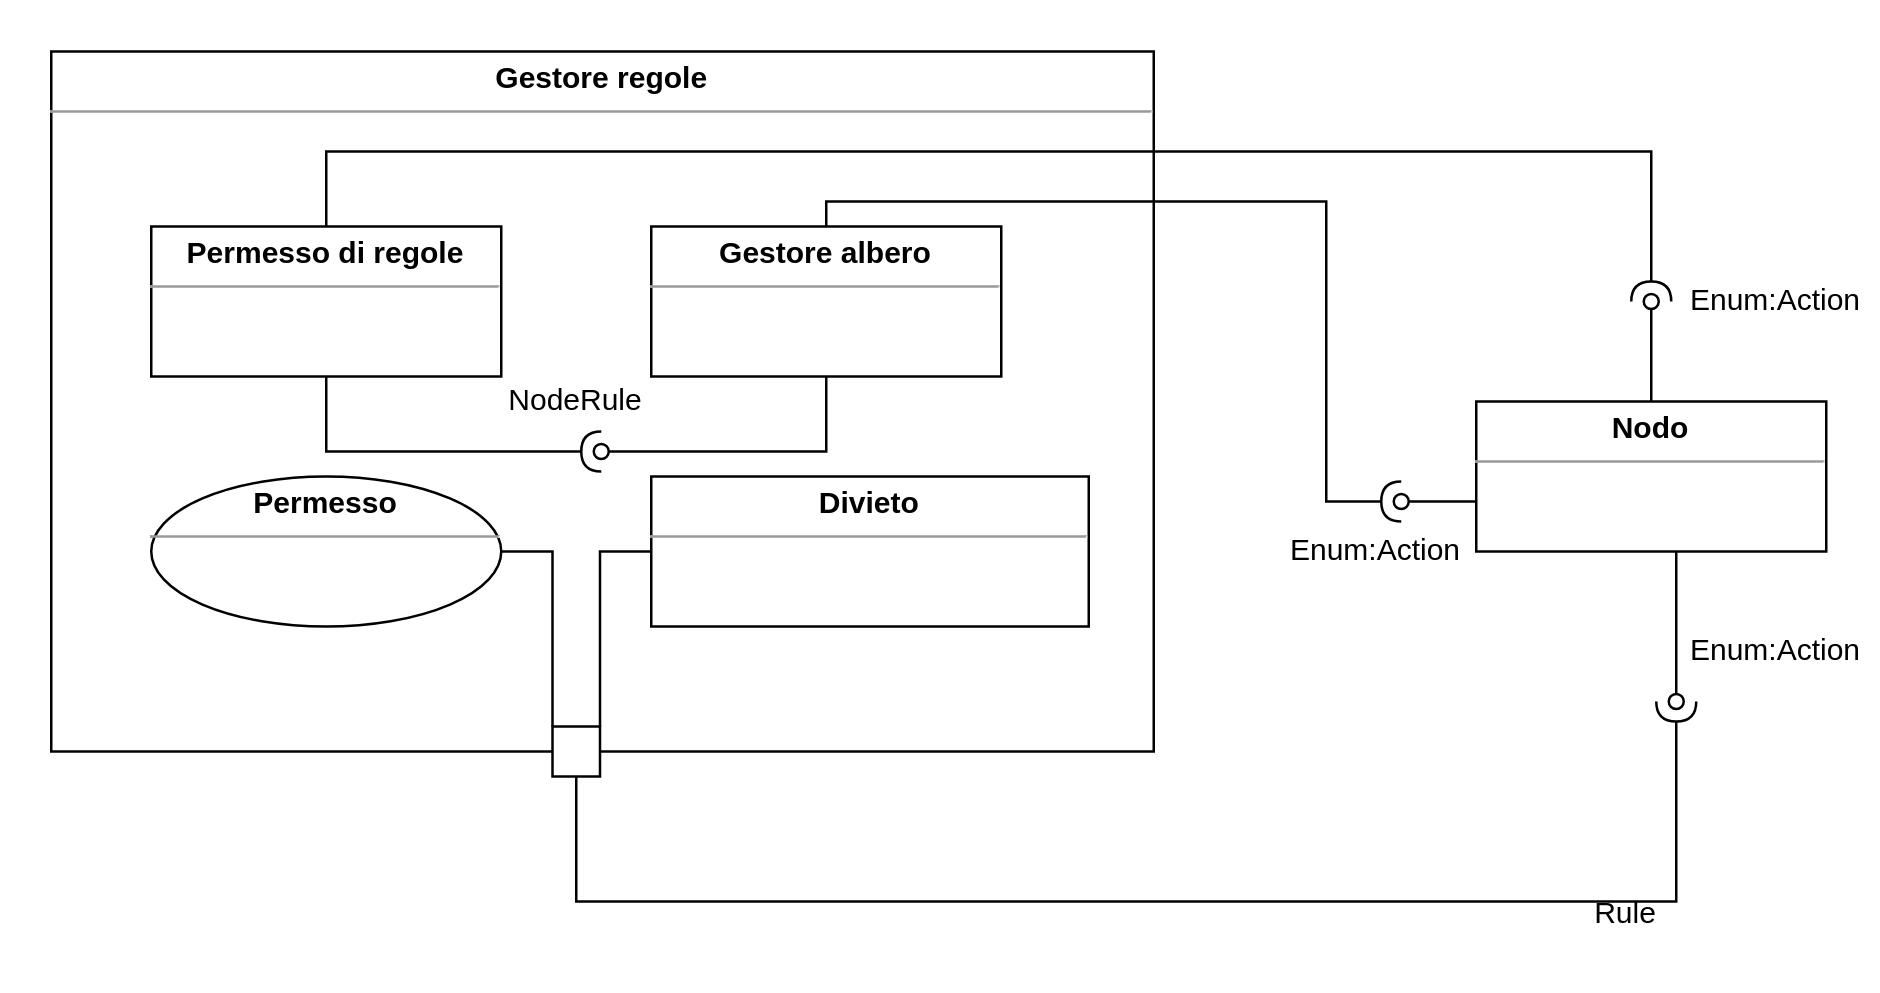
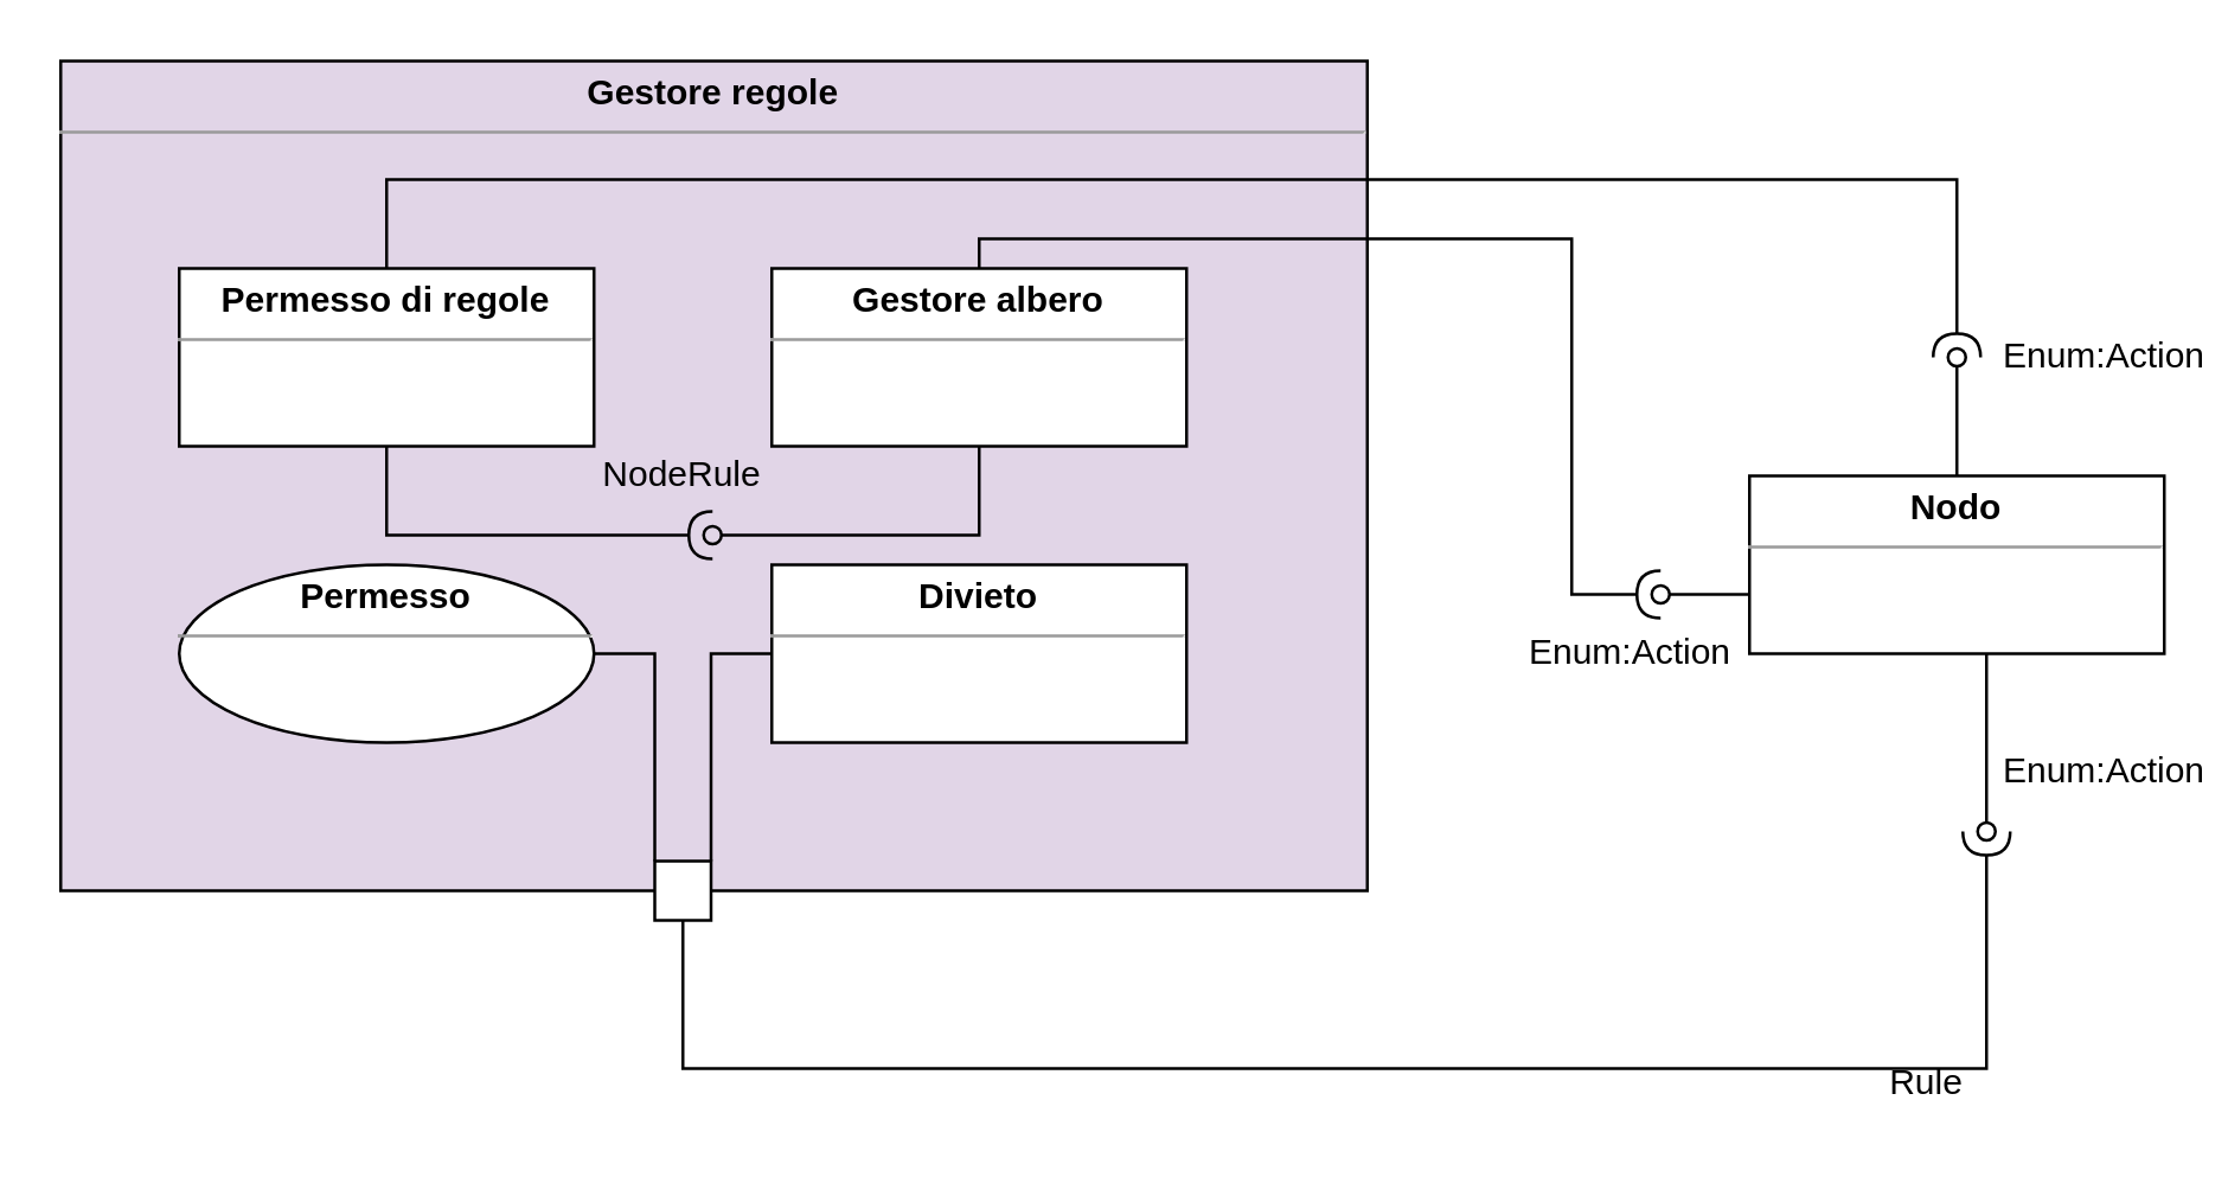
  <mxCell id="0" />
  <mxCell id="1" parent="0" />
- <mxCell id="2" value="&lt;p style=&quot;margin: 0px ; margin-top: 4px ; text-align: center&quot;&gt;&lt;b&gt;Gestore regole&lt;/b&gt;&lt;/p&gt;&lt;hr size=&quot;1&quot;&gt;&lt;div style=&quot;height: 2px&quot;&gt;&lt;/div&gt;" style="verticalAlign=top;align=left;overflow=fill;fontSize=12;fontFamily=Helvetica;html=1;" vertex="1" parent="1"><mxGeometry x="20" y="20" width="441" height="280" as="geometry" /></mxCell>
+ <mxCell id="2" value="&lt;p style=&quot;margin: 0px ; margin-top: 4px ; text-align: center&quot;&gt;&lt;b&gt;Gestore regole&lt;/b&gt;&lt;/p&gt;&lt;hr size=&quot;1&quot;&gt;&lt;div style=&quot;height: 2px&quot;&gt;&lt;/div&gt;" style="verticalAlign=top;align=left;overflow=fill;fontSize=12;fontFamily=Helvetica;html=1;fillColor=#e1d5e7;" vertex="1" parent="1"><mxGeometry x="20" y="20" width="441" height="280" as="geometry" /></mxCell>
  <mxCell id="3" value="&lt;p style=&quot;margin: 0px ; margin-top: 4px ; text-align: center&quot;&gt;&lt;b&gt;Permesso di regole&lt;/b&gt;&lt;/p&gt;&lt;hr size=&quot;1&quot;&gt;&lt;div style=&quot;height: 2px&quot;&gt;&lt;/div&gt;" style="verticalAlign=top;align=left;overflow=fill;fontSize=12;fontFamily=Helvetica;html=1;" vertex="1" parent="1"><mxGeometry x="60" y="90" width="140" height="60" as="geometry" /></mxCell>
  <mxCell id="4" value="&lt;p style=&quot;margin: 0px ; margin-top: 4px ; text-align: center&quot;&gt;&lt;b&gt;Gestore albero&lt;/b&gt;&lt;/p&gt;&lt;hr size=&quot;1&quot;&gt;&lt;div style=&quot;height: 2px&quot;&gt;&lt;/div&gt;" style="verticalAlign=top;align=left;overflow=fill;fontSize=12;fontFamily=Helvetica;html=1;" vertex="1" parent="1"><mxGeometry x="260" y="90" width="140" height="60" as="geometry" /></mxCell>
  <mxCell id="5" style="edgeStyle=orthogonalEdgeStyle;rounded=0;orthogonalLoop=1;jettySize=auto;html=1;entryX=0;entryY=0;entryDx=0;entryDy=0;startArrow=none;startFill=0;endArrow=none;endFill=0;" edge="1" parent="1" source="6" target="19"><mxGeometry relative="1" as="geometry" /></mxCell>
  <mxCell id="6" value="&lt;p style=&quot;margin: 0px ; margin-top: 4px ; text-align: center&quot;&gt;&lt;b&gt;Permesso&lt;/b&gt;&lt;/p&gt;&lt;hr size=&quot;1&quot;&gt;&lt;div style=&quot;height: 2px&quot;&gt;&lt;/div&gt;" style="ellipse;verticalAlign=top;align=left;overflow=fill;fontSize=12;fontFamily=Helvetica;html=1;" vertex="1" parent="1"><mxGeometry x="60" y="190" width="140" height="60" as="geometry" /></mxCell>
  <mxCell id="7" style="edgeStyle=orthogonalEdgeStyle;rounded=0;orthogonalLoop=1;jettySize=auto;html=1;entryX=1;entryY=0;entryDx=0;entryDy=0;startArrow=none;startFill=0;endArrow=none;endFill=0;" edge="1" parent="1" source="8" target="19"><mxGeometry relative="1" as="geometry" /></mxCell>
- <mxCell id="8" value="&lt;p style=&quot;margin: 0px ; margin-top: 4px ; text-align: center&quot;&gt;&lt;b&gt;Divieto&lt;/b&gt;&lt;/p&gt;&lt;hr size=&quot;1&quot;&gt;&lt;div style=&quot;height: 2px&quot;&gt;&lt;/div&gt;" style="verticalAlign=top;align=left;overflow=fill;fontSize=12;fontFamily=Helvetica;html=1;" vertex="1" parent="1"><mxGeometry x="260" y="190" width="175" height="60" as="geometry" /></mxCell>
+ <mxCell id="8" value="&lt;p style=&quot;margin: 0px ; margin-top: 4px ; text-align: center&quot;&gt;&lt;b&gt;Divieto&lt;/b&gt;&lt;/p&gt;&lt;hr size=&quot;1&quot;&gt;&lt;div style=&quot;height: 2px&quot;&gt;&lt;/div&gt;" style="verticalAlign=top;align=left;overflow=fill;fontSize=12;fontFamily=Helvetica;html=1;" vertex="1" parent="1"><mxGeometry x="260" y="190" width="140" height="60" as="geometry" /></mxCell>
  <mxCell id="9" value="&lt;p style=&quot;margin: 0px ; margin-top: 4px ; text-align: center&quot;&gt;&lt;b&gt;Nodo&lt;/b&gt;&lt;/p&gt;&lt;hr size=&quot;1&quot;&gt;&lt;div style=&quot;height: 2px&quot;&gt;&lt;/div&gt;" style="verticalAlign=top;align=left;overflow=fill;fontSize=12;fontFamily=Helvetica;html=1;" vertex="1" parent="1"><mxGeometry x="590" y="160" width="140" height="60" as="geometry" /></mxCell>
  <mxCell id="10" value="" style="endArrow=halfCircle;html=1;exitX=0.5;exitY=0;exitDx=0;exitDy=0;rounded=0;endFill=0;" edge="1" parent="1" source="3"><mxGeometry width="50" height="50" relative="1" as="geometry"><mxPoint x="170" y="470" as="sourcePoint" /><mxPoint x="660" y="120" as="targetPoint" /><Array as="points"><mxPoint x="130" y="60" /><mxPoint x="660" y="60" /></Array></mxGeometry></mxCell>
  <mxCell id="11" value="" style="endArrow=oval;html=1;exitX=0.5;exitY=0;exitDx=0;exitDy=0;endFill=0;" edge="1" parent="1" source="9"><mxGeometry width="50" height="50" relative="1" as="geometry"><mxPoint x="650" y="300" as="sourcePoint" /><mxPoint x="660" y="120" as="targetPoint" /></mxGeometry></mxCell>
  <mxCell id="12" value="Enum:Action" style="text;html=1;strokeColor=none;fillColor=none;align=center;verticalAlign=middle;whiteSpace=wrap;rounded=0;" vertex="1" parent="1"><mxGeometry x="690" y="110" width="40" height="20" as="geometry" /></mxCell>
  <mxCell id="13" value="" style="endArrow=halfCircle;html=1;exitX=0.5;exitY=0;exitDx=0;exitDy=0;rounded=0;endFill=0;" edge="1" parent="1"><mxGeometry width="50" height="50" relative="1" as="geometry"><mxPoint x="330" y="90" as="sourcePoint" /><mxPoint x="560" y="200" as="targetPoint" /><Array as="points"><mxPoint x="330" y="80" /><mxPoint x="530" y="80" /><mxPoint x="530" y="200" /></Array></mxGeometry></mxCell>
  <mxCell id="14" value="" style="endArrow=oval;html=1;exitX=0.5;exitY=0;exitDx=0;exitDy=0;endFill=0;" edge="1" parent="1"><mxGeometry width="50" height="50" relative="1" as="geometry"><mxPoint x="589.5" y="200" as="sourcePoint" /><mxPoint x="560" y="200" as="targetPoint" /></mxGeometry></mxCell>
  <mxCell id="15" value="Enum:Action" style="text;html=1;strokeColor=none;fillColor=none;align=center;verticalAlign=middle;whiteSpace=wrap;rounded=0;" vertex="1" parent="1"><mxGeometry x="530" y="210" width="40" height="20" as="geometry" /></mxCell>
  <mxCell id="16" value="" style="endArrow=halfCircle;html=1;exitX=0.5;exitY=1;exitDx=0;exitDy=0;rounded=0;endFill=0;" edge="1" parent="1" source="3"><mxGeometry width="50" height="50" relative="1" as="geometry"><mxPoint x="200" y="460" as="sourcePoint" /><mxPoint x="240" y="180" as="targetPoint" /><Array as="points"><mxPoint x="130" y="180" /></Array></mxGeometry></mxCell>
  <mxCell id="17" value="" style="endArrow=oval;html=1;rounded=0;endFill=0;" edge="1" parent="1"><mxGeometry width="50" height="50" relative="1" as="geometry"><mxPoint x="330" y="150" as="sourcePoint" /><mxPoint x="240" y="180" as="targetPoint" /><Array as="points"><mxPoint x="330" y="180" /></Array></mxGeometry></mxCell>
  <mxCell id="18" value="NodeRule" style="text;html=1;strokeColor=none;fillColor=none;align=center;verticalAlign=middle;whiteSpace=wrap;rounded=0;" vertex="1" parent="1"><mxGeometry x="210" y="150" width="40" height="20" as="geometry" /></mxCell>
  <mxCell id="19" value="" style="rounded=0;whiteSpace=wrap;html=1;" vertex="1" parent="1"><mxGeometry x="220.5" y="290" width="19" height="20" as="geometry" /></mxCell>
  <mxCell id="20" value="Rule" style="text;html=1;strokeColor=none;fillColor=none;align=center;verticalAlign=middle;whiteSpace=wrap;rounded=0;" vertex="1" parent="1"><mxGeometry x="630" y="355" width="40" height="20" as="geometry" /></mxCell>
  <mxCell id="21" value="" style="endArrow=halfCircle;html=1;exitX=0.5;exitY=1;exitDx=0;exitDy=0;rounded=0;endFill=0;" edge="1" parent="1" source="19"><mxGeometry width="50" height="50" relative="1" as="geometry"><mxPoint x="270" y="410" as="sourcePoint" /><mxPoint x="670" y="280" as="targetPoint" /><Array as="points"><mxPoint x="230" y="360" /><mxPoint x="670" y="360" /></Array></mxGeometry></mxCell>
  <mxCell id="22" value="" style="endArrow=oval;html=1;endFill=0;" edge="1" parent="1"><mxGeometry width="50" height="50" relative="1" as="geometry"><mxPoint x="670" y="220" as="sourcePoint" /><mxPoint x="670" y="280" as="targetPoint" /></mxGeometry></mxCell>
  <mxCell id="23" value="Enum:Action" style="text;html=1;strokeColor=none;fillColor=none;align=center;verticalAlign=middle;whiteSpace=wrap;rounded=0;" vertex="1" parent="1"><mxGeometry x="690" y="250" width="40" height="20" as="geometry" /></mxCell>
